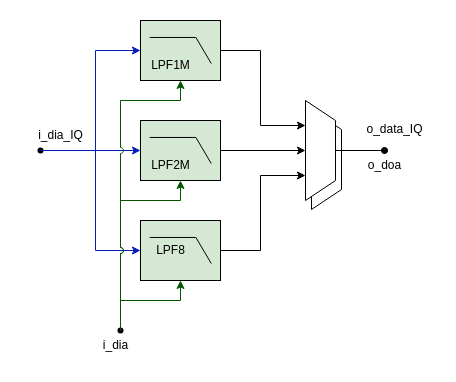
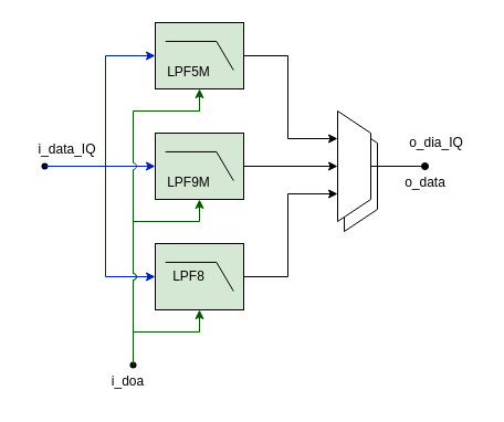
  <mxCell id="0" />
  <mxCell id="1" parent="0" />
  <mxCell id="2" value="" style="shape=trapezoid;perimeter=trapezoidPerimeter;whiteSpace=wrap;html=1;fixedSize=1;rotation=90;" parent="1" vertex="1"><mxGeometry x="276" y="144" width="100" height="30" as="geometry" /></mxCell>
  <mxCell id="3" style="edgeStyle=orthogonalEdgeStyle;rounded=0;orthogonalLoop=1;jettySize=auto;html=1;exitX=1;exitY=0.5;exitDx=0;exitDy=0;exitPerimeter=0;entryX=0.75;entryY=1;entryDx=0;entryDy=0;" parent="1" source="4" target="19" edge="1"><mxGeometry relative="1" as="geometry"><Array as="points"><mxPoint x="260" y="250" /><mxPoint x="260" y="175" /></Array></mxGeometry></mxCell>
  <mxCell id="4" value="" style="verticalLabelPosition=bottom;shadow=0;dashed=0;align=center;html=1;verticalAlign=top;shape=mxgraph.electrical.logic_gates.lowpass_filter;points=[[0,0.5,0,0,0],[0.5,1,0,0,0],[1,0.5,0,0,0]];fillColor=#d5e8d4;strokeColor=#000000;" parent="1" vertex="1"><mxGeometry x="140" y="220" width="80" height="60" as="geometry" /></mxCell>
  <mxCell id="5" value="" style="shape=waypoint;sketch=0;fillStyle=solid;size=6;pointerEvents=1;points=[];fillColor=none;resizable=0;rotatable=0;perimeter=centerPerimeter;snapToPoint=1;" parent="1" vertex="1"><mxGeometry x="30" y="140" width="20" height="20" as="geometry" /></mxCell>
  <mxCell id="6" style="edgeStyle=orthogonalEdgeStyle;rounded=0;orthogonalLoop=1;jettySize=auto;html=1;entryX=0;entryY=0.5;entryDx=0;entryDy=0;entryPerimeter=0;fillColor=#0050ef;strokeColor=#001DBC;" parent="1" source="5" target="16" edge="1"><mxGeometry relative="1" as="geometry"><mxPoint x="140" y="50" as="targetPoint" /></mxGeometry></mxCell>
  <mxCell id="7" style="edgeStyle=orthogonalEdgeStyle;rounded=0;orthogonalLoop=1;jettySize=auto;html=1;entryX=0;entryY=0.5;entryDx=0;entryDy=0;entryPerimeter=0;fillColor=#0050ef;strokeColor=#001DBC;" parent="1" source="5" target="14" edge="1"><mxGeometry relative="1" as="geometry"><mxPoint x="140" y="150" as="targetPoint" /></mxGeometry></mxCell>
  <mxCell id="8" style="edgeStyle=orthogonalEdgeStyle;rounded=0;orthogonalLoop=1;jettySize=auto;html=1;entryX=0;entryY=0.5;entryDx=0;entryDy=0;entryPerimeter=0;fillColor=#0050ef;strokeColor=#001DBC;" parent="1" source="5" target="4" edge="1"><mxGeometry relative="1" as="geometry" /></mxCell>
- <mxCell id="9" value="i_dia_IQ" style="text;html=1;align=center;verticalAlign=middle;resizable=0;points=[];autosize=1;strokeColor=none;fillColor=none;" parent="1" vertex="1"><mxGeometry x="20" y="120" width="80" height="30" as="geometry" /></mxCell>
- <mxCell id="10" value="i_dia" style="text;html=1;align=center;verticalAlign=middle;resizable=0;points=[];autosize=1;strokeColor=none;fillColor=none;" parent="1" vertex="1"><mxGeometry x="90" y="330" width="50" height="30" as="geometry" /></mxCell>
+ <mxCell id="9" value="i_data_IQ" style="text;html=1;align=center;verticalAlign=middle;resizable=0;points=[];autosize=1;strokeColor=none;fillColor=none;" parent="1" vertex="1"><mxGeometry x="20" y="120" width="80" height="30" as="geometry" /></mxCell>
+ <mxCell id="10" value="i_doa" style="text;html=1;align=center;verticalAlign=middle;resizable=0;points=[];autosize=1;strokeColor=none;fillColor=none;" parent="1" vertex="1"><mxGeometry x="90" y="330" width="50" height="30" as="geometry" /></mxCell>
  <mxCell id="11" style="edgeStyle=orthogonalEdgeStyle;rounded=0;orthogonalLoop=1;jettySize=auto;html=1;entryX=0.5;entryY=1;entryDx=0;entryDy=0;entryPerimeter=0;fillColor=#008a00;strokeColor=#005700;" parent="1" source="12" target="4" edge="1"><mxGeometry relative="1" as="geometry"><mxPoint x="170" y="310" as="targetPoint" /><Array as="points"><mxPoint x="120" y="300" /><mxPoint x="180" y="300" /></Array></mxGeometry></mxCell>
  <mxCell id="12" value="" style="shape=waypoint;sketch=0;fillStyle=solid;size=6;pointerEvents=1;points=[];fillColor=none;resizable=0;rotatable=0;perimeter=centerPerimeter;snapToPoint=1;" parent="1" vertex="1"><mxGeometry x="110" y="320" width="20" height="20" as="geometry" /></mxCell>
  <mxCell id="13" style="edgeStyle=orthogonalEdgeStyle;rounded=0;orthogonalLoop=1;jettySize=auto;html=1;exitX=1;exitY=0.5;exitDx=0;exitDy=0;exitPerimeter=0;entryX=0.5;entryY=1;entryDx=0;entryDy=0;" parent="1" source="14" target="19" edge="1"><mxGeometry relative="1" as="geometry" /></mxCell>
  <mxCell id="14" value="" style="verticalLabelPosition=bottom;shadow=0;dashed=0;align=center;html=1;verticalAlign=top;shape=mxgraph.electrical.logic_gates.lowpass_filter;points=[[0,0.5,0,0,0],[0.5,1,0,0,0],[1,0.5,0,0,0]];fillColor=#d5e8d4;strokeColor=#000000;" parent="1" vertex="1"><mxGeometry x="140" y="120" width="80" height="60" as="geometry" /></mxCell>
  <mxCell id="15" style="edgeStyle=orthogonalEdgeStyle;rounded=0;orthogonalLoop=1;jettySize=auto;html=1;exitX=1;exitY=0.5;exitDx=0;exitDy=0;exitPerimeter=0;entryX=0.25;entryY=1;entryDx=0;entryDy=0;" parent="1" source="16" target="19" edge="1"><mxGeometry relative="1" as="geometry"><Array as="points"><mxPoint x="260" y="50" /><mxPoint x="260" y="125" /></Array></mxGeometry></mxCell>
  <mxCell id="16" value="" style="verticalLabelPosition=bottom;shadow=0;dashed=0;align=center;html=1;verticalAlign=top;shape=mxgraph.electrical.logic_gates.lowpass_filter;points=[[0,0.5,0,0,0],[0.5,1,0,0,0],[1,0.5,0,0,0]];fillColor=#d5e8d4;strokeColor=#000000;" parent="1" vertex="1"><mxGeometry x="140" y="20" width="80" height="60" as="geometry" /></mxCell>
  <mxCell id="17" style="edgeStyle=orthogonalEdgeStyle;rounded=0;orthogonalLoop=1;jettySize=auto;html=1;entryX=0.5;entryY=1;entryDx=0;entryDy=0;entryPerimeter=0;jumpStyle=arc;fillColor=#008a00;strokeColor=#005700;" parent="1" source="12" target="14" edge="1"><mxGeometry relative="1" as="geometry"><mxPoint x="110" y="300" as="targetPoint" /><Array as="points"><mxPoint x="120" y="330" /><mxPoint x="120" y="200" /><mxPoint x="180" y="200" /></Array></mxGeometry></mxCell>
  <mxCell id="18" style="edgeStyle=orthogonalEdgeStyle;rounded=0;orthogonalLoop=1;jettySize=auto;html=1;entryX=0.5;entryY=1;entryDx=0;entryDy=0;entryPerimeter=0;jumpStyle=arc;fillColor=#008a00;strokeColor=#005700;" parent="1" source="12" target="16" edge="1"><mxGeometry relative="1" as="geometry"><Array as="points"><mxPoint x="120" y="330" /><mxPoint x="120" y="100" /><mxPoint x="180" y="100" /></Array></mxGeometry></mxCell>
  <mxCell id="19" value="" style="shape=trapezoid;perimeter=trapezoidPerimeter;whiteSpace=wrap;html=1;fixedSize=1;rotation=90;" parent="1" vertex="1"><mxGeometry x="270" y="135" width="100" height="30" as="geometry" /></mxCell>
  <mxCell id="20" style="edgeStyle=orthogonalEdgeStyle;rounded=0;orthogonalLoop=1;jettySize=auto;html=1;entryX=0.5;entryY=0;entryDx=0;entryDy=0;startArrow=oval;startFill=1;endArrow=none;endFill=0;" parent="1" source="21" target="19" edge="1"><mxGeometry relative="1" as="geometry" /></mxCell>
  <mxCell id="21" value="" style="shape=waypoint;sketch=0;fillStyle=solid;size=6;pointerEvents=1;points=[];fillColor=none;resizable=0;rotatable=0;perimeter=centerPerimeter;snapToPoint=1;" parent="1" vertex="1"><mxGeometry x="374" y="140" width="20" height="20" as="geometry" /></mxCell>
- <mxCell id="22" value="o_data_IQ" style="text;html=1;align=center;verticalAlign=middle;resizable=0;points=[];autosize=1;strokeColor=none;fillColor=none;" parent="1" vertex="1"><mxGeometry x="354" y="114" width="80" height="30" as="geometry" /></mxCell>
- <mxCell id="23" value="o_doa" style="text;html=1;align=center;verticalAlign=middle;resizable=0;points=[];autosize=1;strokeColor=none;fillColor=none;" parent="1" vertex="1"><mxGeometry x="354" y="150" width="60" height="30" as="geometry" /></mxCell>
- <mxCell id="24" value="LPF1M" style="text;html=1;align=center;verticalAlign=middle;resizable=0;points=[];autosize=1;strokeColor=none;fillColor=none;" parent="1" vertex="1"><mxGeometry x="140" y="50" width="60" height="30" as="geometry" /></mxCell>
- <mxCell id="25" value="LPF2M" style="text;html=1;align=center;verticalAlign=middle;resizable=0;points=[];autosize=1;strokeColor=none;fillColor=none;" parent="1" vertex="1"><mxGeometry x="140" y="150" width="60" height="30" as="geometry" /></mxCell>
+ <mxCell id="22" value="o_dia_IQ" style="text;html=1;align=center;verticalAlign=middle;resizable=0;points=[];autosize=1;strokeColor=none;fillColor=none;" parent="1" vertex="1"><mxGeometry x="354" y="114" width="80" height="30" as="geometry" /></mxCell>
+ <mxCell id="23" value="o_data" style="text;html=1;align=center;verticalAlign=middle;resizable=0;points=[];autosize=1;strokeColor=none;fillColor=none;" parent="1" vertex="1"><mxGeometry x="354" y="150" width="60" height="30" as="geometry" /></mxCell>
+ <mxCell id="24" value="LPF5M" style="text;html=1;align=center;verticalAlign=middle;resizable=0;points=[];autosize=1;strokeColor=none;fillColor=none;" parent="1" vertex="1"><mxGeometry x="140" y="50" width="60" height="30" as="geometry" /></mxCell>
+ <mxCell id="25" value="LPF9M" style="text;html=1;align=center;verticalAlign=middle;resizable=0;points=[];autosize=1;strokeColor=none;fillColor=none;" parent="1" vertex="1"><mxGeometry x="140" y="150" width="60" height="30" as="geometry" /></mxCell>
  <mxCell id="26" value="LPF8" style="text;html=1;align=center;verticalAlign=middle;resizable=0;points=[];autosize=1;strokeColor=none;fillColor=none;" parent="1" vertex="1"><mxGeometry x="145" y="235" width="50" height="30" as="geometry" /></mxCell>
